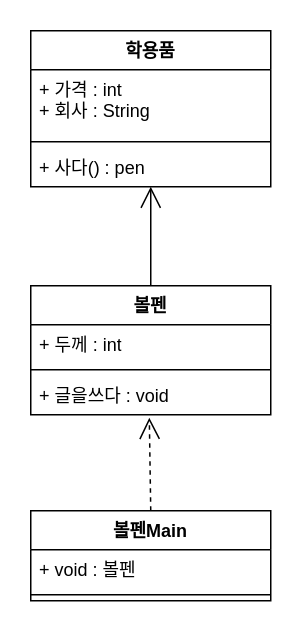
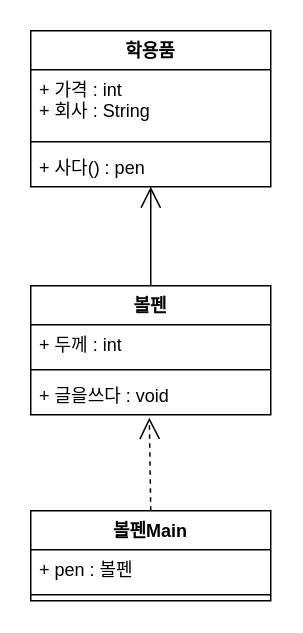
  <mxCell id="0" />
  <mxCell id="1" parent="0" />
  <mxCell id="2" value="학용품" style="swimlane;fontStyle=1;align=center;verticalAlign=top;childLayout=stackLayout;horizontal=1;startSize=26;horizontalStack=0;resizeParent=1;resizeParentMax=0;resizeLast=0;collapsible=1;marginBottom=0;whiteSpace=wrap;html=1;" vertex="1" parent="1"><mxGeometry x="20" y="20" width="160" height="104" as="geometry" /></mxCell>
  <mxCell id="3" value="+ 가격 : int&lt;br&gt;+ 회사 : String" style="text;strokeColor=none;fillColor=none;align=left;verticalAlign=top;spacingLeft=4;spacingRight=4;overflow=hidden;rotatable=0;points=[[0,0.5],[1,0.5]];portConstraint=eastwest;whiteSpace=wrap;html=1;" vertex="1" parent="2"><mxGeometry y="26" width="160" height="44" as="geometry" /></mxCell>
  <mxCell id="4" value="" style="line;strokeWidth=1;fillColor=none;align=left;verticalAlign=middle;spacingTop=-1;spacingLeft=3;spacingRight=3;rotatable=0;labelPosition=right;points=[];portConstraint=eastwest;strokeColor=inherit;" vertex="1" parent="2"><mxGeometry y="70" width="160" height="8" as="geometry" /></mxCell>
  <mxCell id="5" value="+ 사다() : pen" style="text;strokeColor=none;fillColor=none;align=left;verticalAlign=top;spacingLeft=4;spacingRight=4;overflow=hidden;rotatable=0;points=[[0,0.5],[1,0.5]];portConstraint=eastwest;whiteSpace=wrap;html=1;" vertex="1" parent="2"><mxGeometry y="78" width="160" height="26" as="geometry" /></mxCell>
  <mxCell id="6" value="볼펜" style="swimlane;fontStyle=1;align=center;verticalAlign=top;childLayout=stackLayout;horizontal=1;startSize=26;horizontalStack=0;resizeParent=1;resizeParentMax=0;resizeLast=0;collapsible=1;marginBottom=0;whiteSpace=wrap;html=1;" vertex="1" parent="1"><mxGeometry x="20" y="190" width="160" height="86" as="geometry" /></mxCell>
  <mxCell id="7" value="+ 두께 : int" style="text;strokeColor=none;fillColor=none;align=left;verticalAlign=top;spacingLeft=4;spacingRight=4;overflow=hidden;rotatable=0;points=[[0,0.5],[1,0.5]];portConstraint=eastwest;whiteSpace=wrap;html=1;" vertex="1" parent="6"><mxGeometry y="26" width="160" height="26" as="geometry" /></mxCell>
  <mxCell id="8" value="" style="line;strokeWidth=1;fillColor=none;align=left;verticalAlign=middle;spacingTop=-1;spacingLeft=3;spacingRight=3;rotatable=0;labelPosition=right;points=[];portConstraint=eastwest;strokeColor=inherit;" vertex="1" parent="6"><mxGeometry y="52" width="160" height="8" as="geometry" /></mxCell>
  <mxCell id="9" value="+ 글을쓰다 : void" style="text;strokeColor=none;fillColor=none;align=left;verticalAlign=top;spacingLeft=4;spacingRight=4;overflow=hidden;rotatable=0;points=[[0,0.5],[1,0.5]];portConstraint=eastwest;whiteSpace=wrap;html=1;" vertex="1" parent="6"><mxGeometry y="60" width="160" height="26" as="geometry" /></mxCell>
  <mxCell id="10" value="볼펜Main" style="swimlane;fontStyle=1;align=center;verticalAlign=top;childLayout=stackLayout;horizontal=1;startSize=26;horizontalStack=0;resizeParent=1;resizeParentMax=0;resizeLast=0;collapsible=1;marginBottom=0;whiteSpace=wrap;html=1;" vertex="1" parent="1"><mxGeometry x="20" y="340" width="160" height="60" as="geometry" /></mxCell>
- <mxCell id="11" value="+ void : 볼펜" style="text;strokeColor=none;fillColor=none;align=left;verticalAlign=top;spacingLeft=4;spacingRight=4;overflow=hidden;rotatable=0;points=[[0,0.5],[1,0.5]];portConstraint=eastwest;whiteSpace=wrap;html=1;" vertex="1" parent="10"><mxGeometry y="26" width="160" height="26" as="geometry" /></mxCell>
+ <mxCell id="11" value="+ pen : 볼펜" style="text;strokeColor=none;fillColor=none;align=left;verticalAlign=top;spacingLeft=4;spacingRight=4;overflow=hidden;rotatable=0;points=[[0,0.5],[1,0.5]];portConstraint=eastwest;whiteSpace=wrap;html=1;" vertex="1" parent="10"><mxGeometry y="26" width="160" height="26" as="geometry" /></mxCell>
  <mxCell id="12" value="" style="line;strokeWidth=1;fillColor=none;align=left;verticalAlign=middle;spacingTop=-1;spacingLeft=3;spacingRight=3;rotatable=0;labelPosition=right;points=[];portConstraint=eastwest;strokeColor=inherit;" vertex="1" parent="10"><mxGeometry y="52" width="160" height="8" as="geometry" /></mxCell>
  <mxCell id="13" value="" style="endArrow=open;endFill=1;endSize=12;html=1;rounded=0;exitX=0.5;exitY=0;exitDx=0;exitDy=0;entryX=0.494;entryY=1.077;entryDx=0;entryDy=0;entryPerimeter=0;dashed=1;" edge="1" parent="1" source="10" target="9"><mxGeometry width="160" relative="1" as="geometry"><mxPoint x="100" y="330" as="sourcePoint" /><mxPoint x="100" y="290" as="targetPoint" /></mxGeometry></mxCell>
  <mxCell id="14" value="" style="endArrow=open;endFill=1;endSize=12;html=1;rounded=0;exitX=0.5;exitY=0;exitDx=0;exitDy=0;" edge="1" parent="1" source="6"><mxGeometry width="160" relative="1" as="geometry"><mxPoint x="40" y="224" as="sourcePoint" /><mxPoint x="100" y="124" as="targetPoint" /><Array as="points" /></mxGeometry></mxCell>
